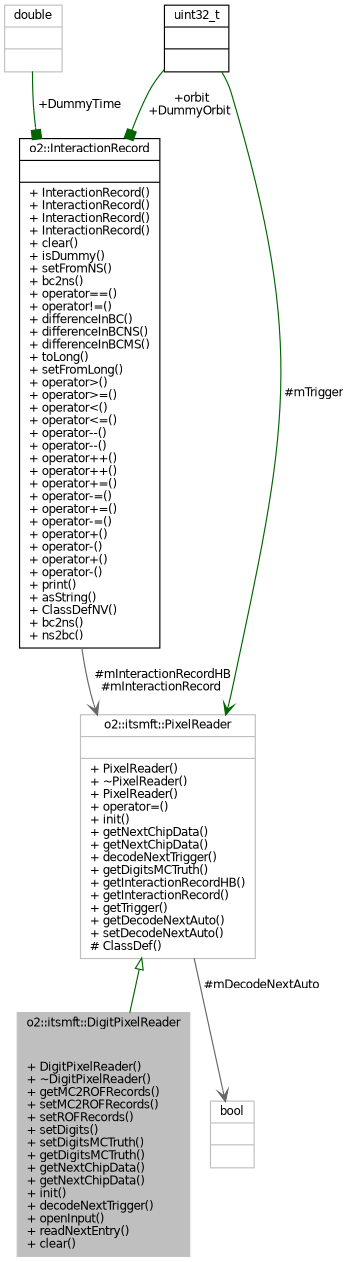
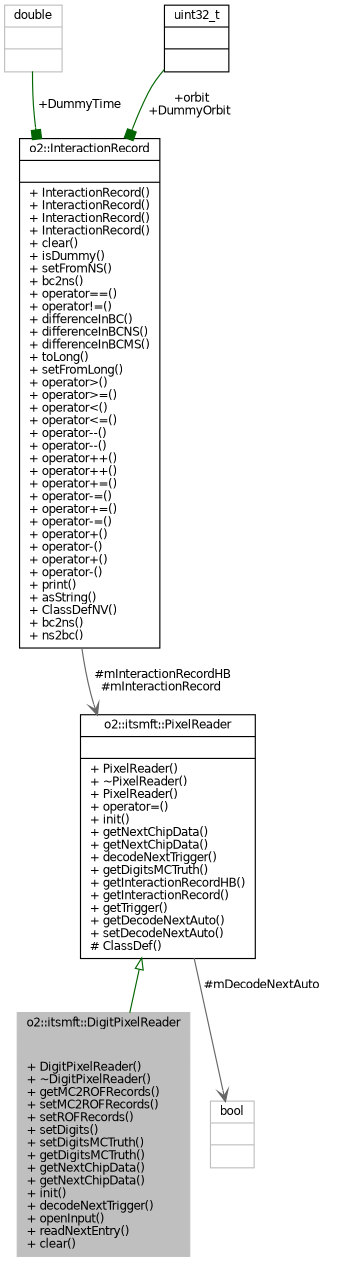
  digraph {
    node [color=grey75 fontname=Helvetica fontsize=10 shape=record]
    edge [color=darkgreen fontname=Helvetica fontsize=10 labelfontname=Helvetica labelfontsize=10 style=solid arrowhead=vee]
    n1 [fillcolor=grey75 fontcolor=black height=0.2 label="{o2::itsmft::DigitPixelReader\n||+ DigitPixelReader()\l+ ~DigitPixelReader()\l+ getMC2ROFRecords()\l+ setMC2ROFRecords()\l+ setROFRecords()\l+ setDigits()\l+ setDigitsMCTruth()\l+ getDigitsMCTruth()\l+ getNextChipData()\l+ getNextChipData()\l+ init()\l+ decodeNextTrigger()\l+ openInput()\l+ readNextEntry()\l+ clear()\l}" style=filled width=0.4]
-   n2 [height=0.2 label="{o2::itsmft::PixelReader\n||+ PixelReader()\l+ ~PixelReader()\l+ PixelReader()\l+ operator=()\l+ init()\l+ getNextChipData()\l+ getNextChipData()\l+ decodeNextTrigger()\l+ getDigitsMCTruth()\l+ getInteractionRecordHB()\l+ getInteractionRecord()\l+ getTrigger()\l+ getDecodeNextAuto()\l+ setDecodeNextAuto()\l# ClassDef()\l}" width=0.4]
+   n2 [color=black height=0.2 label="{o2::itsmft::PixelReader\n||+ PixelReader()\l+ ~PixelReader()\l+ PixelReader()\l+ operator=()\l+ init()\l+ getNextChipData()\l+ getNextChipData()\l+ decodeNextTrigger()\l+ getDigitsMCTruth()\l+ getInteractionRecordHB()\l+ getInteractionRecord()\l+ getTrigger()\l+ getDecodeNextAuto()\l+ setDecodeNextAuto()\l# ClassDef()\l}" width=0.4]
    n3 [height=0.2 label="{bool\n||}" width=0.4]
    n4 [color=black height=0.2 label="{o2::InteractionRecord\n||+ InteractionRecord()\l+ InteractionRecord()\l+ InteractionRecord()\l+ InteractionRecord()\l+ clear()\l+ isDummy()\l+ setFromNS()\l+ bc2ns()\l+ operator==()\l+ operator!=()\l+ differenceInBC()\l+ differenceInBCNS()\l+ differenceInBCMS()\l+ toLong()\l+ setFromLong()\l+ operator\>()\l+ operator\>=()\l+ operator\<()\l+ operator\<=()\l+ operator--()\l+ operator--()\l+ operator++()\l+ operator++()\l+ operator+=()\l+ operator-=()\l+ operator+=()\l+ operator-=()\l+ operator+()\l+ operator-()\l+ operator+()\l+ operator-()\l+ print()\l+ asString()\l+ ClassDefNV()\l+ bc2ns()\l+ ns2bc()\l}" width=0.4]
    n5 [height=0.2 label="{double\n||}" width=0.4]
    n6 [color=black height=0.2 label="{uint32_t\n||}" width=0.4]
    n2 -> n1 [arrowtail=onormal dir=back arrowhead=""]
    n2 -> n3 [color=gray40 label=" #mDecodeNextAuto"]
    n4 -> n2 [color=gray40 label=" #mInteractionRecordHB\n#mInteractionRecord"]
    n5 -> n4 [arrowhead=box label=" +DummyTime"]
-   n6 -> n2 [label=" #mTrigger"]
    n6 -> n4 [arrowhead=box label=" +orbit\n+DummyOrbit"]
  }
